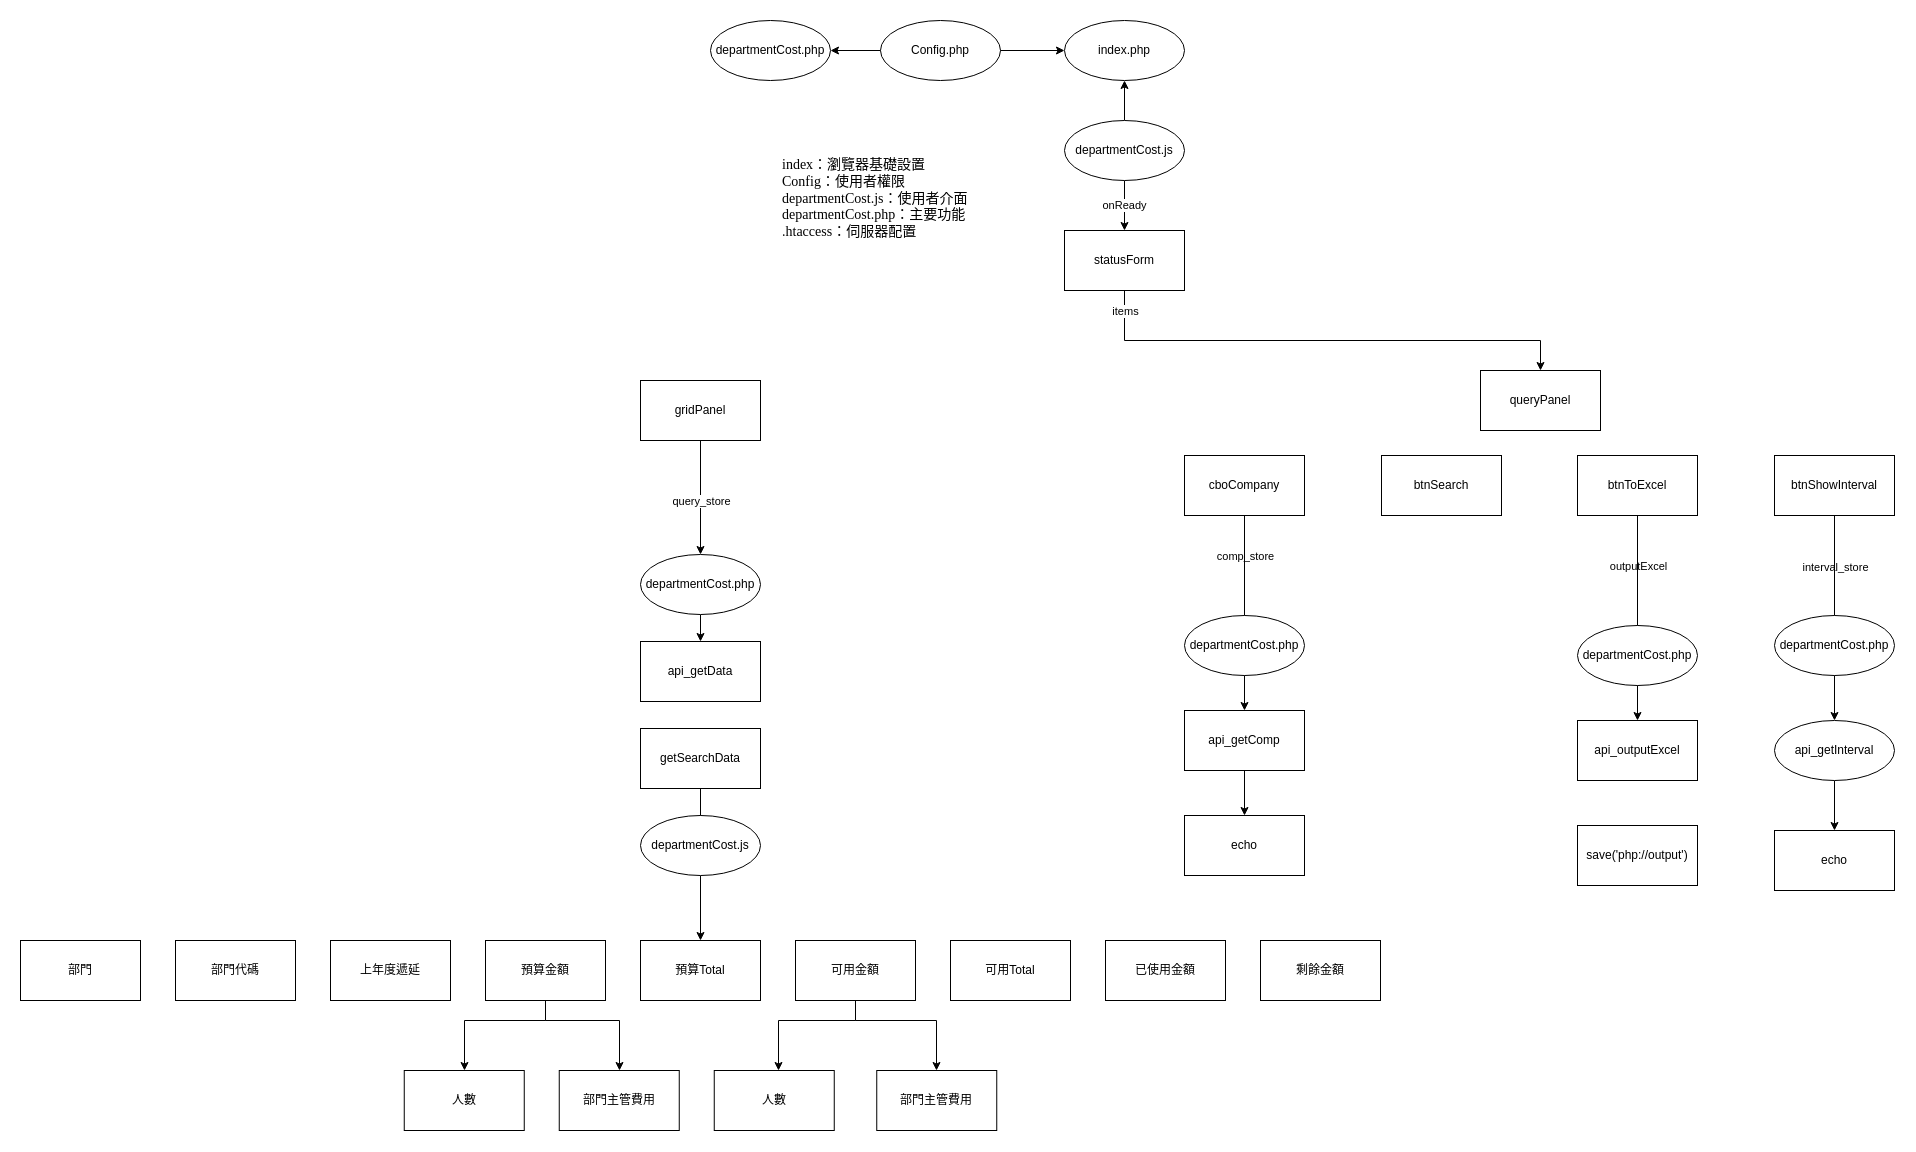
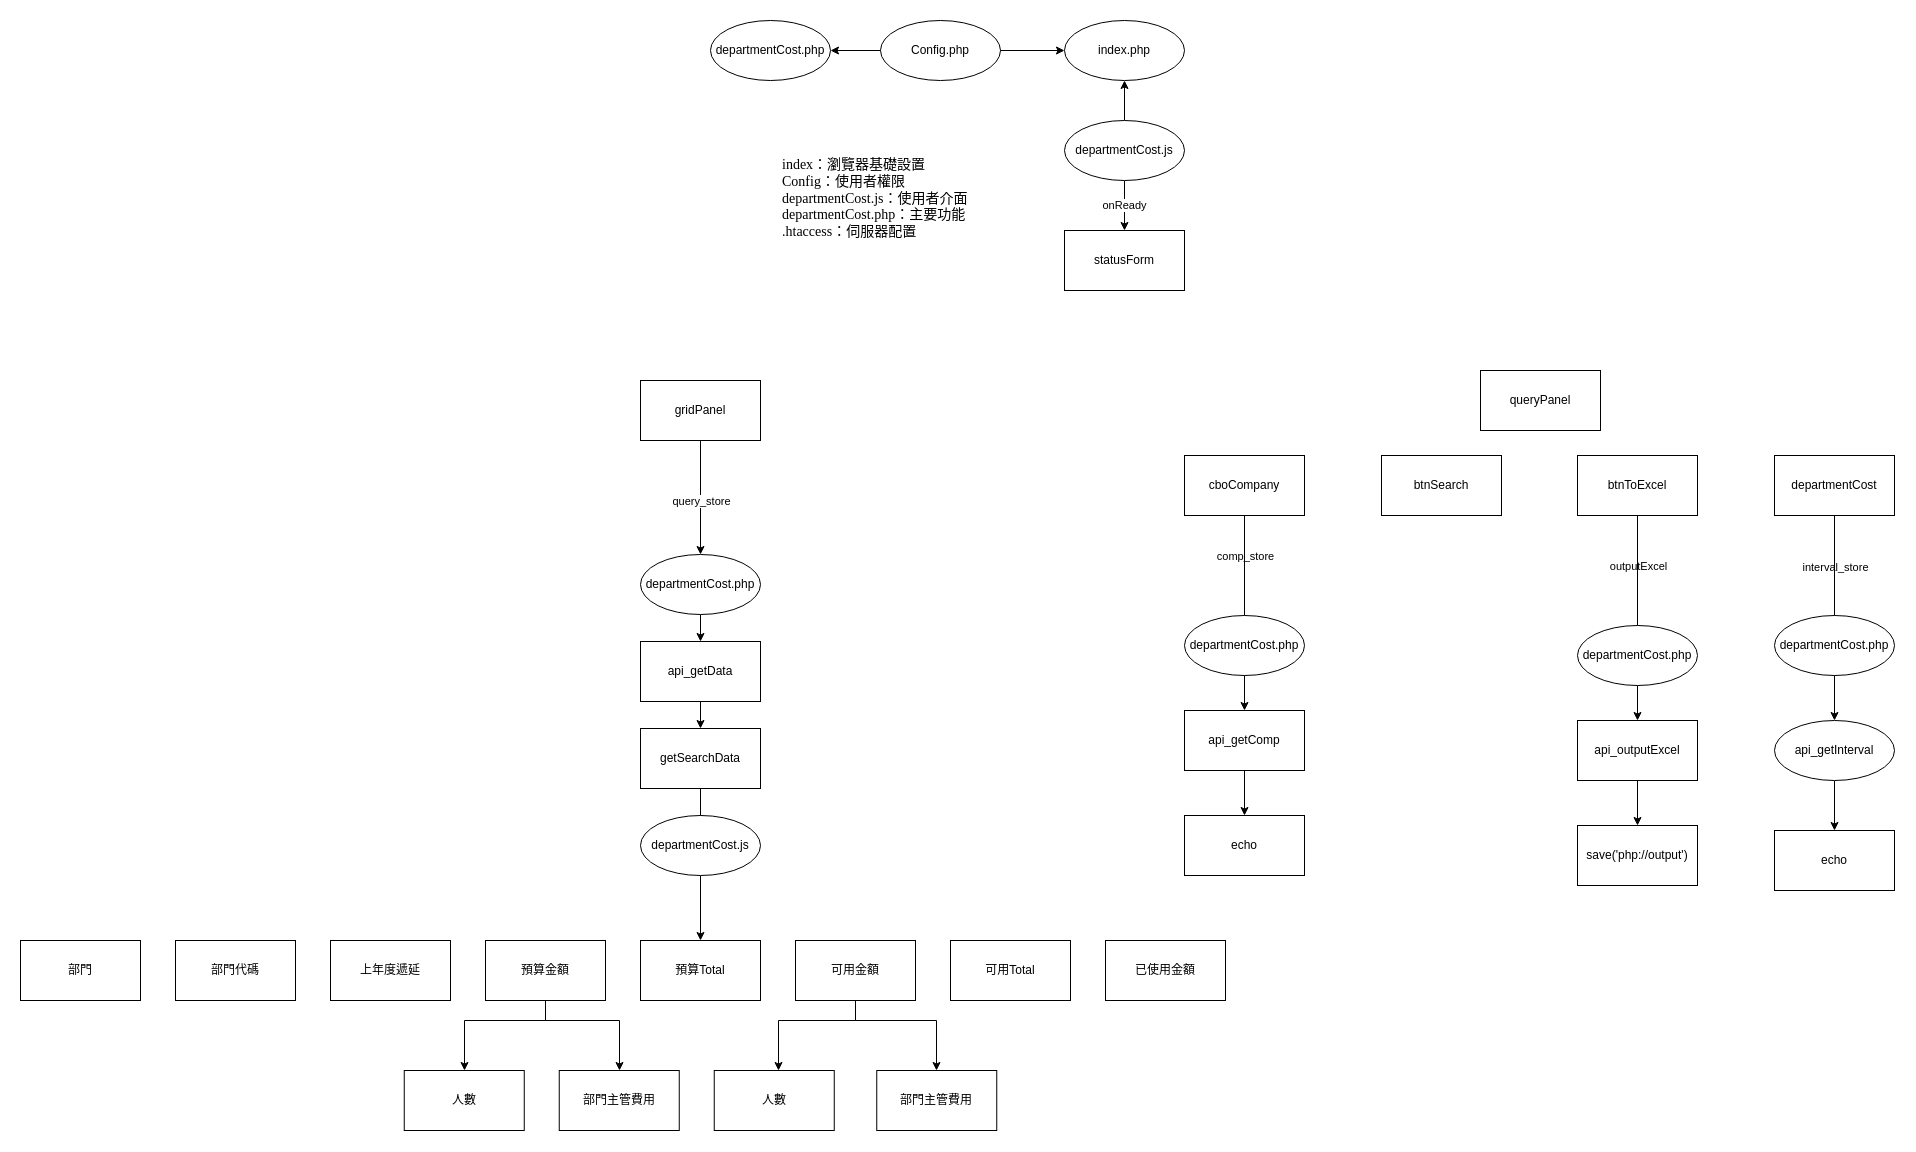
  <mxCell id="0" />
  <mxCell id="1" parent="0" />
  <mxCell id="2" value="Config.php" style="ellipse;whiteSpace=wrap;html=1;fontFamily=Helvetica;fontSize=12;fontColor=default;align=center;strokeColor=default;fillColor=default;" vertex="1" parent="1"><mxGeometry x="880" y="20" width="120" height="60" as="geometry" /></mxCell>
  <mxCell id="3" value="" style="edgeStyle=orthogonalEdgeStyle;rounded=0;orthogonalLoop=1;jettySize=auto;html=1;" edge="1" parent="1" source="2" target="4"><mxGeometry relative="1" as="geometry" /></mxCell>
  <mxCell id="4" value="departmentCost.php" style="ellipse;whiteSpace=wrap;html=1;fontFamily=Helvetica;fontSize=12;fontColor=default;align=center;strokeColor=default;fillColor=default;" vertex="1" parent="1"><mxGeometry x="710" y="20" width="120" height="60" as="geometry" /></mxCell>
  <mxCell id="5" value="" style="edgeStyle=orthogonalEdgeStyle;rounded=0;orthogonalLoop=1;jettySize=auto;html=1;" edge="1" parent="1" source="2" target="7"><mxGeometry relative="1" as="geometry" /></mxCell>
  <mxCell id="6" value="" style="edgeStyle=orthogonalEdgeStyle;rounded=0;orthogonalLoop=1;jettySize=auto;html=1;" edge="1" parent="1" source="9" target="7"><mxGeometry relative="1" as="geometry" /></mxCell>
  <mxCell id="7" value="index.php" style="ellipse;whiteSpace=wrap;html=1;fontFamily=Helvetica;fontSize=12;fontColor=default;align=center;strokeColor=default;fillColor=default;" vertex="1" parent="1"><mxGeometry x="1064" y="20" width="120" height="60" as="geometry" /></mxCell>
  <mxCell id="8" value="onReady" style="edgeStyle=orthogonalEdgeStyle;rounded=0;orthogonalLoop=1;jettySize=auto;html=1;" edge="1" parent="1" source="9" target="10"><mxGeometry relative="1" as="geometry" /></mxCell>
  <mxCell id="9" value="departmentCost.js" style="ellipse;whiteSpace=wrap;html=1;fontFamily=Helvetica;fontSize=12;fontColor=default;align=center;strokeColor=default;fillColor=default;" vertex="1" parent="1"><mxGeometry x="1064" y="120" width="120" height="60" as="geometry" /></mxCell>
  <mxCell id="10" value="statusForm" style="whiteSpace=wrap;html=1;rounded=0;" vertex="1" parent="1"><mxGeometry x="1064" y="230" width="120" height="60" as="geometry" /></mxCell>
- <mxCell id="11" value="" style="edgeStyle=orthogonalEdgeStyle;rounded=0;orthogonalLoop=1;jettySize=auto;html=1;exitX=0.5;exitY=1;exitDx=0;exitDy=0;entryX=0.5;entryY=0;entryDx=0;entryDy=0;" edge="1" parent="1" source="10" target="14"><mxGeometry relative="1" as="geometry"><Array as="points"><mxPoint x="1124" y="340" /><mxPoint x="1540" y="340" /><mxPoint x="1540" y="370" /></Array></mxGeometry></mxCell>
- <mxCell id="12" value="items" style="edgeLabel;html=1;align=center;verticalAlign=middle;resizable=0;points=[];" connectable="0" vertex="1" parent="11"><mxGeometry x="-0.877" y="-1" relative="1" as="geometry"><mxPoint x="1" y="-11" as="offset" /></mxGeometry></mxCell>
  <mxCell id="13" value="gridPanel" style="whiteSpace=wrap;html=1;rounded=0;" vertex="1" parent="1"><mxGeometry x="640" y="380" width="120" height="60" as="geometry" /></mxCell>
  <mxCell id="14" value="queryPanel" style="whiteSpace=wrap;html=1;rounded=0;" vertex="1" parent="1"><mxGeometry x="1480" y="370" width="120" height="60" as="geometry" /></mxCell>
  <mxCell id="15" value="btnSearch" style="whiteSpace=wrap;html=1;rounded=0;flipH=0;" vertex="1" parent="1"><mxGeometry x="1381" y="455" width="120" height="60" as="geometry" /></mxCell>
  <mxCell id="16" value="" style="edgeStyle=orthogonalEdgeStyle;rounded=0;orthogonalLoop=1;jettySize=auto;html=1;exitX=0.5;exitY=1;exitDx=0;exitDy=0;" edge="1" parent="1" source="13" target="19"><mxGeometry relative="1" as="geometry"><mxPoint x="655" y="500" as="sourcePoint" /></mxGeometry></mxCell>
  <mxCell id="17" value="query_store" style="edgeLabel;html=1;align=center;verticalAlign=middle;resizable=0;points=[];" connectable="0" vertex="1" parent="16"><mxGeometry x="-0.162" y="362" relative="1" as="geometry"><mxPoint x="-362" y="12" as="offset" /></mxGeometry></mxCell>
  <mxCell id="18" value="" style="edgeStyle=orthogonalEdgeStyle;rounded=0;orthogonalLoop=1;jettySize=auto;html=1;" edge="1" parent="1" source="19" target="21"><mxGeometry relative="1" as="geometry" /></mxCell>
  <mxCell id="19" value="departmentCost.php" style="ellipse;whiteSpace=wrap;html=1;fontFamily=Helvetica;fontSize=12;fontColor=default;align=center;strokeColor=default;fillColor=default;" vertex="1" parent="1"><mxGeometry x="640" y="554" width="120" height="60" as="geometry" /></mxCell>
+ <mxCell id="20" value="" style="edgeStyle=orthogonalEdgeStyle;rounded=0;orthogonalLoop=1;jettySize=auto;html=1;" edge="1" parent="1" source="21" target="23"><mxGeometry relative="1" as="geometry" /></mxCell>
  <mxCell id="21" value="api_getData" style="whiteSpace=wrap;html=1;rounded=0;" vertex="1" parent="1"><mxGeometry x="640" y="641" width="120" height="60" as="geometry" /></mxCell>
  <mxCell id="22" value="" style="edgeStyle=orthogonalEdgeStyle;rounded=0;orthogonalLoop=1;jettySize=auto;html=1;" edge="1" parent="1" source="23"><mxGeometry relative="1" as="geometry"><mxPoint x="700" y="870" as="targetPoint" /></mxGeometry></mxCell>
  <mxCell id="23" value="getSearchData" style="whiteSpace=wrap;html=1;rounded=0;" vertex="1" parent="1"><mxGeometry x="640" y="728" width="120" height="60" as="geometry" /></mxCell>
  <mxCell id="24" style="edgeStyle=orthogonalEdgeStyle;rounded=0;orthogonalLoop=1;jettySize=auto;html=1;entryX=0.5;entryY=0;entryDx=0;entryDy=0;exitX=0.5;exitY=1;exitDx=0;exitDy=0;" edge="1" parent="1" source="25" target="48"><mxGeometry relative="1" as="geometry"><mxPoint x="630" y="1050" as="targetPoint" /><mxPoint x="730" y="980" as="sourcePoint" /><Array as="points"><mxPoint y="935" x="700" /></Array></mxGeometry></mxCell>
  <mxCell id="25" value="departmentCost.js" style="ellipse;whiteSpace=wrap;html=1;fontFamily=Helvetica;fontSize=12;fontColor=default;align=center;strokeColor=default;fillColor=default;" vertex="1" parent="1"><mxGeometry x="640" y="815" width="120" height="60" as="geometry" /></mxCell>
  <mxCell id="26" value="G" style="group;flipH=0;" connectable="0" vertex="1" parent="1"><mxGeometry x="1184" y="455" width="120" height="420" as="geometry" /></mxCell>
  <mxCell id="27" value="cboCompany" style="whiteSpace=wrap;html=1;rounded=0;" vertex="1" parent="26"><mxGeometry width="120" height="60" as="geometry" /></mxCell>
  <mxCell id="28" value="api_getComp" style="whiteSpace=wrap;html=1;rounded=0;" vertex="1" parent="26"><mxGeometry y="255" width="120" height="60" as="geometry" /></mxCell>
  <mxCell id="29" value="echo" style="whiteSpace=wrap;html=1;rounded=0;" vertex="1" parent="26"><mxGeometry y="360" width="120" height="60" as="geometry" /></mxCell>
  <mxCell id="30" value="" style="edgeStyle=orthogonalEdgeStyle;rounded=0;orthogonalLoop=1;jettySize=auto;html=1;" edge="1" parent="26" source="28" target="29"><mxGeometry relative="1" as="geometry" /></mxCell>
  <mxCell id="31" value="departmentCost.php" style="ellipse;whiteSpace=wrap;html=1;fontFamily=Helvetica;fontSize=12;fontColor=default;align=center;strokeColor=default;fillColor=default;" vertex="1" parent="26"><mxGeometry y="160" width="120" height="60" as="geometry" /></mxCell>
  <mxCell id="32" value="" style="edgeStyle=orthogonalEdgeStyle;rounded=0;orthogonalLoop=1;jettySize=auto;html=1;startArrow=none;" edge="1" parent="26" source="31" target="28"><mxGeometry relative="1" as="geometry"><mxPoint x="60" y="50" as="sourcePoint" /></mxGeometry></mxCell>
  <mxCell id="33" value="comp_store" style="edgeLabel;html=1;align=center;verticalAlign=middle;resizable=0;points=[];" connectable="0" vertex="1" parent="32"><mxGeometry x="0.269" y="1" relative="1" as="geometry"><mxPoint x="-1" y="-139" as="offset" /></mxGeometry></mxCell>
  <mxCell id="34" value="" style="edgeStyle=orthogonalEdgeStyle;rounded=0;orthogonalLoop=1;jettySize=auto;html=1;endArrow=none;" edge="1" parent="26" source="27" target="31"><mxGeometry relative="1" as="geometry"><mxPoint x="60" y="50" as="sourcePoint" /><mxPoint x="60" y="255" as="targetPoint" /></mxGeometry></mxCell>
  <mxCell id="35" value="G" style="group;flipH=0;" connectable="0" vertex="1" parent="1"><mxGeometry x="1577" y="455" width="120" height="430" as="geometry" /></mxCell>
  <mxCell id="36" value="btnToExcel" style="whiteSpace=wrap;html=1;rounded=0;" vertex="1" parent="35"><mxGeometry width="120" height="60" as="geometry" /></mxCell>
  <mxCell id="37" value="api_outputExcel" style="whiteSpace=wrap;html=1;rounded=0;" vertex="1" parent="35"><mxGeometry y="265" width="120" height="60" as="geometry" /></mxCell>
  <mxCell id="38" value="save('php://output')" style="whiteSpace=wrap;html=1;rounded=0;" vertex="1" parent="35"><mxGeometry y="370" width="120" height="60" as="geometry" /></mxCell>
+ <mxCell id="39" value="" style="edgeStyle=orthogonalEdgeStyle;rounded=0;orthogonalLoop=1;jettySize=auto;html=1;" edge="1" parent="35" source="37" target="38"><mxGeometry relative="1" as="geometry" /></mxCell>
  <mxCell id="40" value="departmentCost.php" style="ellipse;whiteSpace=wrap;html=1;fontFamily=Helvetica;fontSize=12;fontColor=default;align=center;strokeColor=default;fillColor=default;" vertex="1" parent="35"><mxGeometry y="170" width="120" height="60" as="geometry" /></mxCell>
  <mxCell id="41" value="" style="edgeStyle=orthogonalEdgeStyle;rounded=0;orthogonalLoop=1;jettySize=auto;html=1;startArrow=none;" edge="1" parent="35" source="40" target="37"><mxGeometry relative="1" as="geometry"><mxPoint x="60" y="60" as="sourcePoint" /></mxGeometry></mxCell>
  <mxCell id="42" value="outputExcel" style="edgeLabel;html=1;align=center;verticalAlign=middle;resizable=0;points=[];" connectable="0" vertex="1" parent="41"><mxGeometry x="0.269" y="1" relative="1" as="geometry"><mxPoint x="-1" y="-139" as="offset" /></mxGeometry></mxCell>
  <mxCell id="43" value="" style="edgeStyle=orthogonalEdgeStyle;rounded=0;orthogonalLoop=1;jettySize=auto;html=1;endArrow=none;" edge="1" parent="35" source="36" target="40"><mxGeometry relative="1" as="geometry"><mxPoint x="60" y="60" as="sourcePoint" /><mxPoint x="60" y="265" as="targetPoint" /></mxGeometry></mxCell>
  <mxCell id="44" value="部門" style="whiteSpace=wrap;html=1;rounded=0;" vertex="1" parent="1"><mxGeometry x="20" y="940" width="120" height="60" as="geometry" /></mxCell>
  <mxCell id="45" value="部門代碼" style="whiteSpace=wrap;html=1;rounded=0;" vertex="1" parent="1"><mxGeometry x="175" y="940" width="120" height="60" as="geometry" /></mxCell>
  <mxCell id="46" value="上年度遞延" style="whiteSpace=wrap;html=1;rounded=0;" vertex="1" parent="1"><mxGeometry x="330" y="940" width="120" height="60" as="geometry" /></mxCell>
  <mxCell id="47" value="預算金額" style="whiteSpace=wrap;html=1;rounded=0;" vertex="1" parent="1"><mxGeometry x="485" y="940" width="120" height="60" as="geometry" /></mxCell>
  <mxCell id="48" value="預算Total" style="whiteSpace=wrap;html=1;rounded=0;" vertex="1" parent="1"><mxGeometry x="640" y="940" width="120" height="60" as="geometry" /></mxCell>
  <mxCell id="49" value="可用金額" style="whiteSpace=wrap;html=1;rounded=0;" vertex="1" parent="1"><mxGeometry x="795" y="940" width="120" height="60" as="geometry" /></mxCell>
  <mxCell id="50" value="可用Total" style="whiteSpace=wrap;html=1;rounded=0;" vertex="1" parent="1"><mxGeometry x="950" y="940" width="120" height="60" as="geometry" /></mxCell>
  <mxCell id="51" value="已使用金額" style="whiteSpace=wrap;html=1;rounded=0;" vertex="1" parent="1"><mxGeometry x="1105" y="940" width="120" height="60" as="geometry" /></mxCell>
- <mxCell id="52" value="剩餘金額" style="whiteSpace=wrap;html=1;rounded=0;" vertex="1" parent="1"><mxGeometry x="1260" y="940" width="120" height="60" as="geometry" /></mxCell>
  <mxCell id="53" value="人數" style="whiteSpace=wrap;html=1;rounded=0;" vertex="1" parent="1"><mxGeometry x="403.75" y="1070" width="120" height="60" as="geometry" /></mxCell>
  <mxCell id="54" value="" style="edgeStyle=orthogonalEdgeStyle;rounded=0;orthogonalLoop=1;jettySize=auto;html=1;" edge="1" parent="1" source="47" target="53"><mxGeometry relative="1" as="geometry"><Array as="points"><mxPoint x="545" y="1020" /><mxPoint x="464" y="1020" /></Array></mxGeometry></mxCell>
  <mxCell id="55" value="部門主管費用" style="whiteSpace=wrap;html=1;rounded=0;" vertex="1" parent="1"><mxGeometry x="558.75" y="1070" width="120" height="60" as="geometry" /></mxCell>
  <mxCell id="56" value="" style="edgeStyle=orthogonalEdgeStyle;rounded=0;orthogonalLoop=1;jettySize=auto;html=1;" edge="1" parent="1" source="47" target="55"><mxGeometry relative="1" as="geometry"><Array as="points"><mxPoint x="545" y="1020" /><mxPoint x="619" y="1020" /></Array></mxGeometry></mxCell>
  <mxCell id="57" value="人數" style="whiteSpace=wrap;html=1;rounded=0;" vertex="1" parent="1"><mxGeometry x="713.75" y="1070" width="120" height="60" as="geometry" /></mxCell>
  <mxCell id="58" value="部門主管費用" style="whiteSpace=wrap;html=1;rounded=0;" vertex="1" parent="1"><mxGeometry x="876.25" y="1070" width="120" height="60" as="geometry" /></mxCell>
  <mxCell id="59" value="" style="edgeStyle=orthogonalEdgeStyle;rounded=0;orthogonalLoop=1;jettySize=auto;html=1;exitX=0.5;exitY=1;exitDx=0;exitDy=0;" edge="1" parent="1" source="49" target="57"><mxGeometry relative="1" as="geometry"><mxPoint x="855" y="1010" as="sourcePoint" /><Array as="points"><mxPoint x="855" y="1020" /><mxPoint x="778" y="1020" /></Array></mxGeometry></mxCell>
  <mxCell id="60" value="" style="edgeStyle=orthogonalEdgeStyle;rounded=0;orthogonalLoop=1;jettySize=auto;html=1;exitX=0.5;exitY=1;exitDx=0;exitDy=0;" edge="1" parent="1" source="49" target="58"><mxGeometry relative="1" as="geometry"><mxPoint x="855" y="1010" as="sourcePoint" /><Array as="points"><mxPoint x="855" y="1020" /><mxPoint x="936" y="1020" /></Array></mxGeometry></mxCell>
  <mxCell id="61" value="echo" style="whiteSpace=wrap;html=1;rounded=0;" vertex="1" parent="1"><mxGeometry x="1774" y="830" width="120" height="60" as="geometry" /></mxCell>
  <mxCell id="62" value="" style="edgeStyle=orthogonalEdgeStyle;rounded=0;orthogonalLoop=1;jettySize=auto;html=1;entryX=0.5;entryY=0;entryDx=0;entryDy=0;" edge="1" parent="1" source="64" target="61"><mxGeometry relative="1" as="geometry"><mxPoint x="1834" y="835" as="targetPoint" /></mxGeometry></mxCell>
- <mxCell id="63" value="btnShowInterval" style="whiteSpace=wrap;html=1;rounded=0;" vertex="1" parent="1"><mxGeometry x="1774" y="455" width="120" height="60" as="geometry" /></mxCell>
+ <mxCell id="63" value="departmentCost" style="whiteSpace=wrap;html=1;rounded=0;" vertex="1" parent="1"><mxGeometry x="1774" y="455" width="120" height="60" as="geometry" /></mxCell>
  <mxCell id="64" value="api_getInterval" style="ellipse;whiteSpace=wrap;html=1;" vertex="1" parent="1"><mxGeometry x="1774" y="720" width="120" height="60" as="geometry" /></mxCell>
  <mxCell id="65" value="departmentCost.php" style="ellipse;whiteSpace=wrap;html=1;fontFamily=Helvetica;fontSize=12;fontColor=default;align=center;strokeColor=default;fillColor=default;" vertex="1" parent="1"><mxGeometry x="1774" y="615" width="120" height="60" as="geometry" /></mxCell>
  <mxCell id="66" value="" style="edgeStyle=orthogonalEdgeStyle;rounded=0;orthogonalLoop=1;jettySize=auto;html=1;startArrow=none;" edge="1" parent="1" source="65" target="64"><mxGeometry relative="1" as="geometry" /></mxCell>
  <mxCell id="67" value="interval_store" style="edgeLabel;html=1;align=center;verticalAlign=middle;resizable=0;points=[];" connectable="0" vertex="1" parent="66"><mxGeometry x="0.269" y="1" relative="1" as="geometry"><mxPoint x="-1" y="-138" as="offset" /></mxGeometry></mxCell>
  <mxCell id="68" value="" style="edgeStyle=orthogonalEdgeStyle;rounded=0;orthogonalLoop=1;jettySize=auto;html=1;endArrow=none;" edge="1" parent="1" source="63" target="65"><mxGeometry relative="1" as="geometry"><mxPoint x="1834" y="515" as="sourcePoint" /><mxPoint x="1834" y="720" as="targetPoint" /></mxGeometry></mxCell>
  <mxCell id="69" value="index：瀏覽器基礎設置&lt;br style=&quot;font-size: 14px;&quot;&gt;Config：使用者權限&lt;br style=&quot;font-size: 14px;&quot;&gt;departmentCost.js：使用者介面&lt;br style=&quot;font-size: 14px;&quot;&gt;departmentCost.php：主要功能&lt;br style=&quot;font-size: 14px;&quot;&gt;.htaccess：伺服器配置" style="text;whiteSpace=wrap;html=1;fontSize=14;fontFamily=微軟正黑體;" vertex="1" parent="1"><mxGeometry x="780" y="150" width="220" height="100" as="geometry" /></mxCell>
